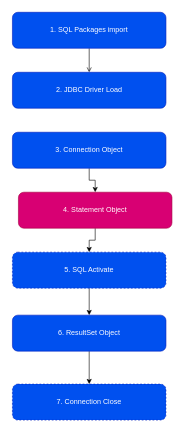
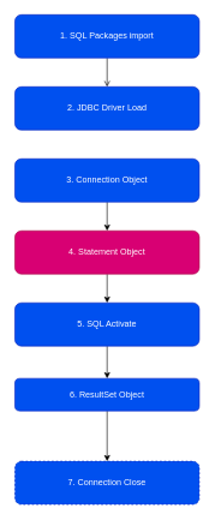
  <mxCell id="0" />
  <mxCell id="1" parent="0" />
  <mxCell id="2" value="" style="edgeStyle=orthogonalEdgeStyle;rounded=0;orthogonalLoop=1;jettySize=auto;html=1;endArrow=open;" parent="1" source="3" target="4" edge="1"><mxGeometry relative="1" as="geometry" /></mxCell>
  <mxCell id="3" value="1.&amp;nbsp;SQL Packages import" style="rounded=1;whiteSpace=wrap;html=1;fillColor=#0050ef;fontColor=#ffffff;strokeColor=#001DBC;" parent="1" vertex="1"><mxGeometry x="20" y="20" width="256" height="60" as="geometry" /></mxCell>
  <mxCell id="4" value="2. JDBC Driver Load" style="rounded=1;whiteSpace=wrap;html=1;fillColor=#0050ef;fontColor=#ffffff;strokeColor=#001DBC;" parent="1" vertex="1"><mxGeometry x="20" y="120" width="256" height="60" as="geometry" /></mxCell>
  <mxCell id="5" value="" style="edgeStyle=orthogonalEdgeStyle;rounded=0;orthogonalLoop=1;jettySize=auto;html=1;" parent="1" source="6" target="8" edge="1"><mxGeometry relative="1" as="geometry" /></mxCell>
  <mxCell id="6" value="3. Connection Object" style="rounded=1;whiteSpace=wrap;html=1;fillColor=#0050ef;fontColor=#ffffff;strokeColor=#001DBC;" parent="1" vertex="1"><mxGeometry x="20" y="220" width="256" height="60" as="geometry" /></mxCell>
  <mxCell id="7" value="" style="edgeStyle=orthogonalEdgeStyle;rounded=0;orthogonalLoop=1;jettySize=auto;html=1;" parent="1" source="8" target="10" edge="1"><mxGeometry relative="1" as="geometry" /></mxCell>
- <mxCell id="8" value="4. Statement Object" style="rounded=1;whiteSpace=wrap;html=1;fillColor=#d80073;fontColor=#ffffff;strokeColor=#A50040;" parent="1" vertex="1"><mxGeometry x="30" y="320" width="256" height="60" as="geometry" /></mxCell>
+ <mxCell id="8" value="4. Statement Object" style="rounded=1;whiteSpace=wrap;html=1;fillColor=#d80073;fontColor=#ffffff;strokeColor=#A50040;" parent="1" vertex="1"><mxGeometry x="20" y="320" width="256" height="60" as="geometry" /></mxCell>
  <mxCell id="9" value="" style="edgeStyle=orthogonalEdgeStyle;rounded=0;orthogonalLoop=1;jettySize=auto;html=1;" edge="1" parent="1" source="10" target="12"><mxGeometry relative="1" as="geometry" /></mxCell>
- <mxCell id="10" value="5. SQL Activate" style="rounded=1;whiteSpace=wrap;html=1;fillColor=#0050ef;fontColor=#ffffff;strokeColor=#001DBC;dashed=1;" parent="1" vertex="1"><mxGeometry x="20" y="420" width="256" height="60" as="geometry" /></mxCell>
+ <mxCell id="10" value="5. SQL Activate" style="rounded=1;whiteSpace=wrap;html=1;fillColor=#0050ef;fontColor=#ffffff;strokeColor=#001DBC;" parent="1" vertex="1"><mxGeometry x="20" y="420" width="256" height="60" as="geometry" /></mxCell>
  <mxCell id="11" value="" style="edgeStyle=orthogonalEdgeStyle;rounded=0;orthogonalLoop=1;jettySize=auto;html=1;" edge="1" parent="1" source="12" target="13"><mxGeometry relative="1" as="geometry" /></mxCell>
- <mxCell id="12" value="6. ResultSet Object" style="rounded=1;whiteSpace=wrap;html=1;fillColor=#0050ef;fontColor=#ffffff;strokeColor=#001DBC;" vertex="1" parent="1"><mxGeometry x="20" y="525" width="256" height="60" as="geometry" /></mxCell>
+ <mxCell id="12" value="6. ResultSet Object" style="rounded=1;whiteSpace=wrap;html=1;fillColor=#0050ef;fontColor=#ffffff;strokeColor=#001DBC;" vertex="1" parent="1"><mxGeometry x="20" y="525" width="256" height="45" as="geometry" /></mxCell>
  <mxCell id="13" value="7. Connection Close" style="rounded=1;whiteSpace=wrap;html=1;fillColor=#0050ef;fontColor=#ffffff;strokeColor=#001DBC;dashed=1;" vertex="1" parent="1"><mxGeometry x="20" y="640" width="256" height="60" as="geometry" /></mxCell>
